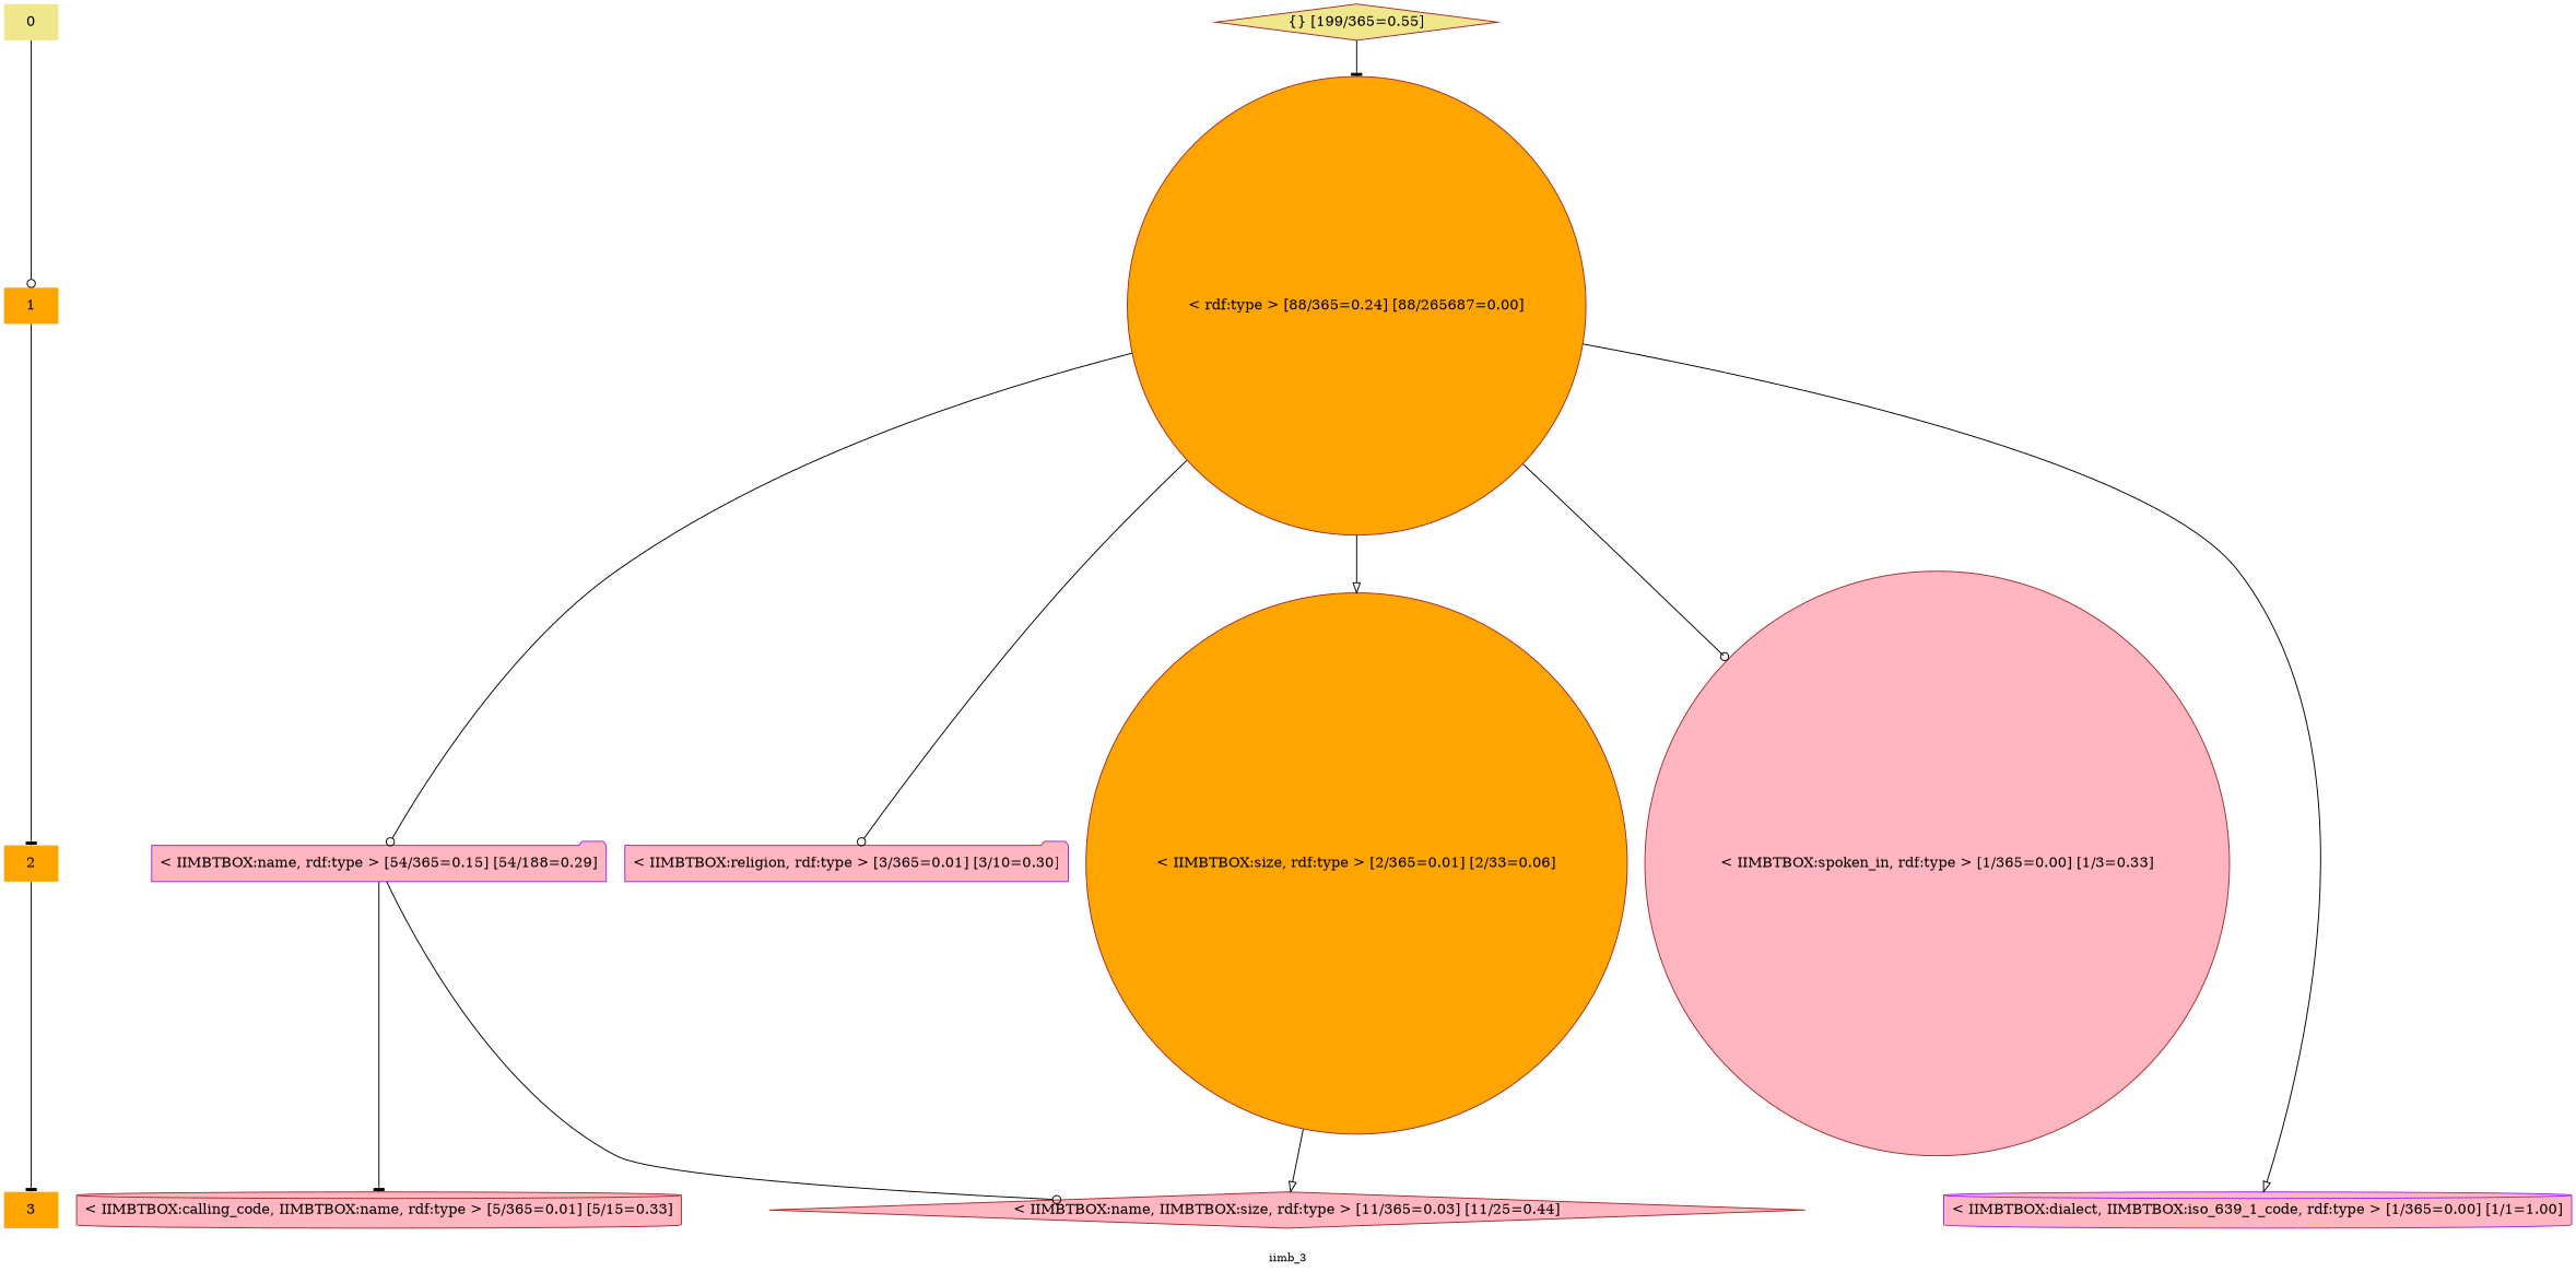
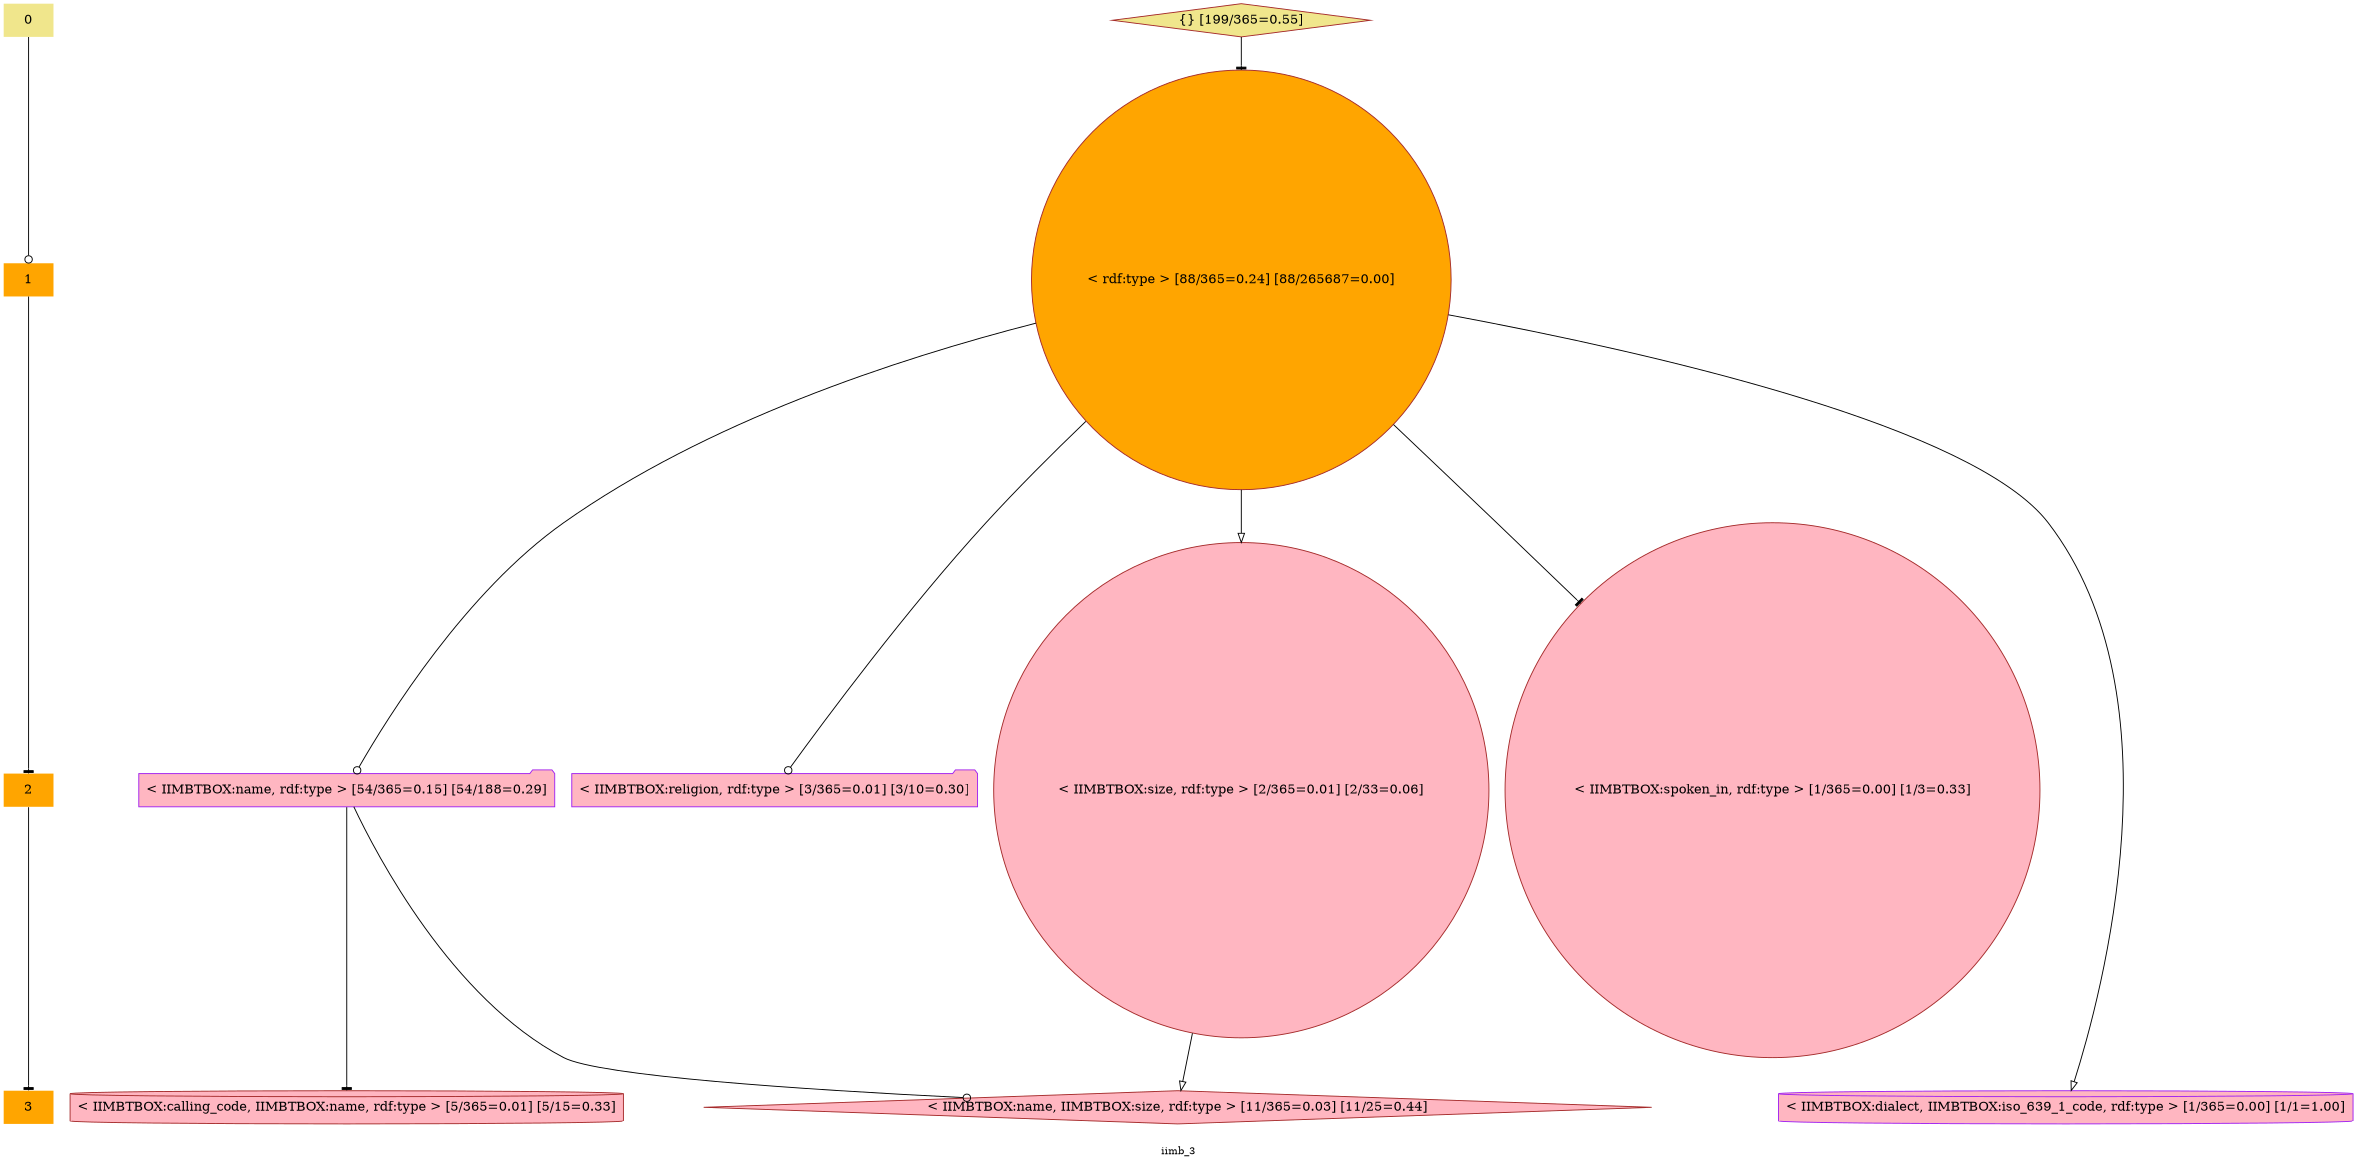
  digraph {
    fontsize=11.0
    label=iimb_3
    node [color=purple fillcolor=lightpink shape=plaintext style="solid,filled"]
    edge [arrowhead=tee color=black style=solid]
    n1 [fillcolor=khaki label=0 style=filled]
    n2 [color=brown fillcolor=khaki label="{} [199/365=0.55]" shape=diamond]
    n3 [fillcolor=orange label=1 style=filled]
    n4 [color=brown fillcolor=orange label="< rdf:type > [88/365=0.24] [88/265687=0.00]" shape=circle]
    n5 [fillcolor=orange label=2 style=filled]
    n6 [label="< IIMBTBOX:name, rdf:type > [54/365=0.15] [54/188=0.29]" shape=folder]
    n7 [label="< IIMBTBOX:religion, rdf:type > [3/365=0.01] [3/10=0.30]" shape=folder]
-   n8 [color=brown fillcolor=orange label="< IIMBTBOX:size, rdf:type > [2/365=0.01] [2/33=0.06]" shape=circle]
+   n8 [color=brown label="< IIMBTBOX:size, rdf:type > [2/365=0.01] [2/33=0.06]" shape=circle]
    n9 [color=brown label="< IIMBTBOX:spoken_in, rdf:type > [1/365=0.00] [1/3=0.33]" shape=circle]
    n10 [fillcolor=orange label=3 style=filled]
    n11 [color=brown label="< IIMBTBOX:calling_code, IIMBTBOX:name, rdf:type > [5/365=0.01] [5/15=0.33]" shape=cylinder]
    n12 [label="< IIMBTBOX:dialect, IIMBTBOX:iso_639_1_code, rdf:type > [1/365=0.00] [1/1=1.00]" shape=cylinder]
    n13 [color=brown label="< IIMBTBOX:name, IIMBTBOX:size, rdf:type > [11/365=0.03] [11/25=0.44]" shape=diamond]
    subgraph sub_1 {
      rank=same
      n1
      n2
    }
    subgraph sub_2 {
      rank=same
      n3
      n4
    }
    subgraph sub_3 {
      rank=same
      n5
      n6
      n7
      n8
      n9
    }
    subgraph sub_4 {
      rank=same
      n10
      n11
      n12
      n13
    }
    n1 -> n3 [arrowhead=odot color="" style=""]
    n2 -> n4
    n3 -> n5 [color="" style=""]
    n4 -> n6 [arrowhead=odot]
    n4 -> n7 [arrowhead=odot]
    n4 -> n8 [arrowhead=onormal]
-   n4 -> n9 [arrowhead=odot]
+   n4 -> n9
    n4 -> n12 [arrowhead=onormal]
    n5 -> n10 [color="" style=""]
    n6 -> n11
    n6 -> n13 [arrowhead=odot]
    n8 -> n13 [arrowhead=onormal]
  }
